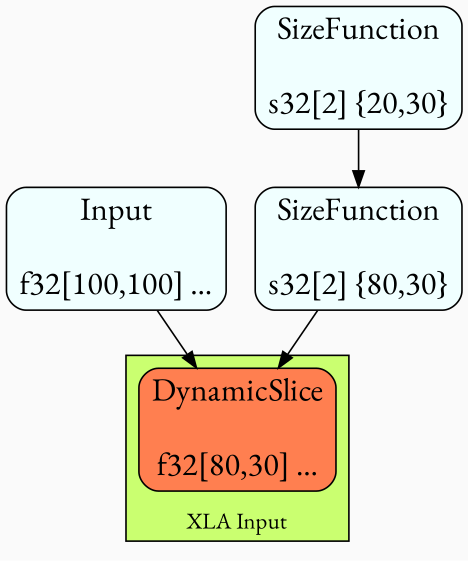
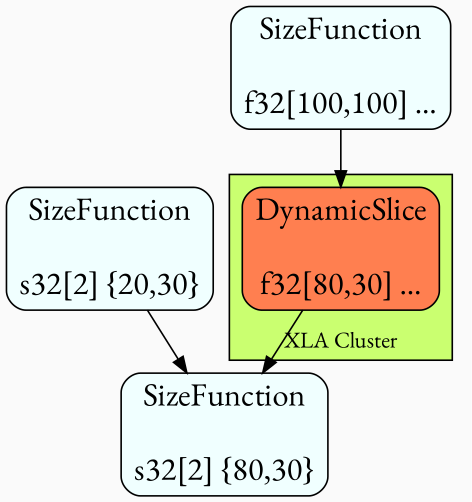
  digraph {
    bgcolor=gray98
    compound=true
    fontname="EB Garamond"
    node [fillcolor=azure fontname="EB Garamond" fontsize=20 shape=box style="filled,rounded"]
    edge [fontname="EB Garamond"]
    n1 [fillcolor=coral label="DynamicSlice\n\nf32[80,30] ..."]
-   n2 [label="Input\n\nf32[100,100] ..."]
+   n2 [label="SizeFunction\n\nf32[100,100] ..."]
    n3 [label="SizeFunction\n\ns32[2] {20,30}"]
    n4 [label="SizeFunction\n\ns32[2] {80,30}"]
    subgraph cluster_1 {
      fillcolor=darkolivegreen1
-     label="XLA Input"
+     label="XLA Cluster"
      labelloc=b
      style=filled
      n1
    }
    n2 -> n1
    n3 -> n4
-   n4 -> n1
+   n1 -> n4
  }
